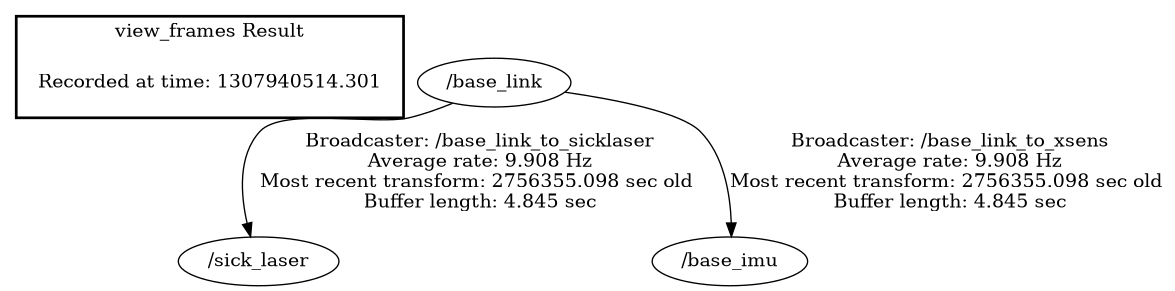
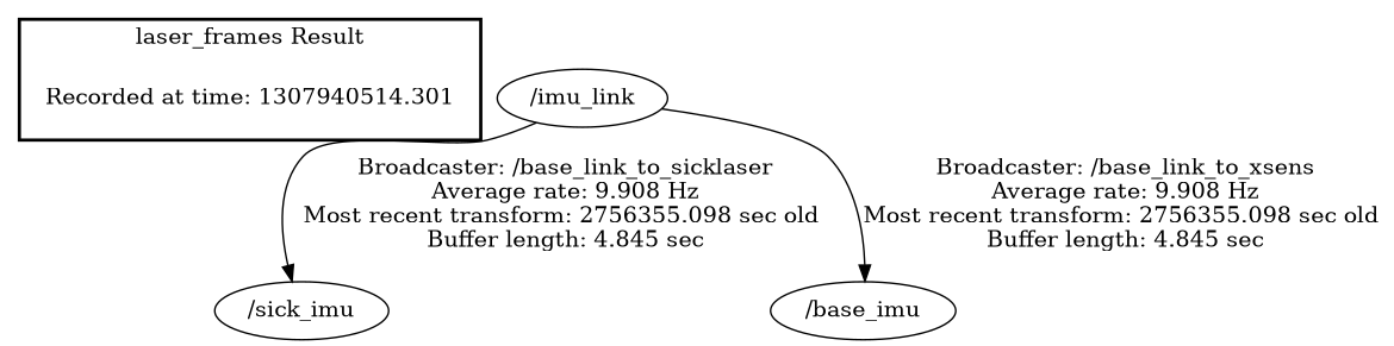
  digraph {
    "Recorded at time: 1307940514.301" [shape=plaintext]
-   "/base_link"
-   "/sick_laser"
+   "/base_link" [label="/imu_link"]
+   "/sick_laser" [label="/sick_imu"]
    "/base_imu"
    subgraph cluster_1 {
      color=black
-     label="view_frames Result"
+     label="laser_frames Result"
      style=bold
      "Recorded at time: 1307940514.301"
    }
    "/base_link" -> "/sick_laser" [label="Broadcaster: /base_link_to_sicklaser\nAverage rate: 9.908 Hz\nMost recent transform: 2756355.098 sec old \nBuffer length: 4.845 sec\n"]
    "/base_link" -> "/base_imu" [label="Broadcaster: /base_link_to_xsens\nAverage rate: 9.908 Hz\nMost recent transform: 2756355.098 sec old \nBuffer length: 4.845 sec\n"]
  }
